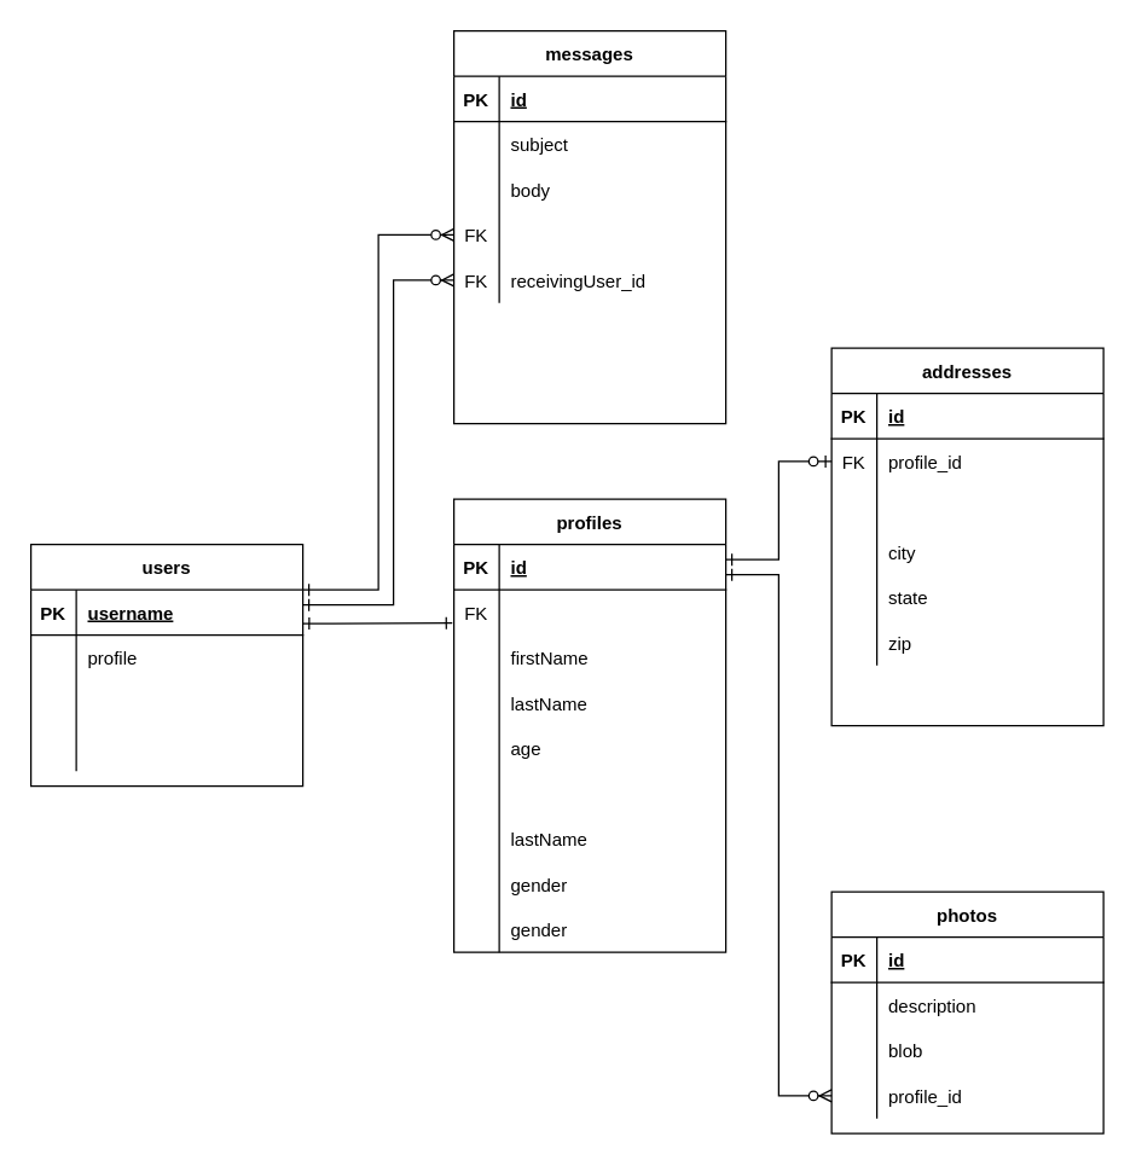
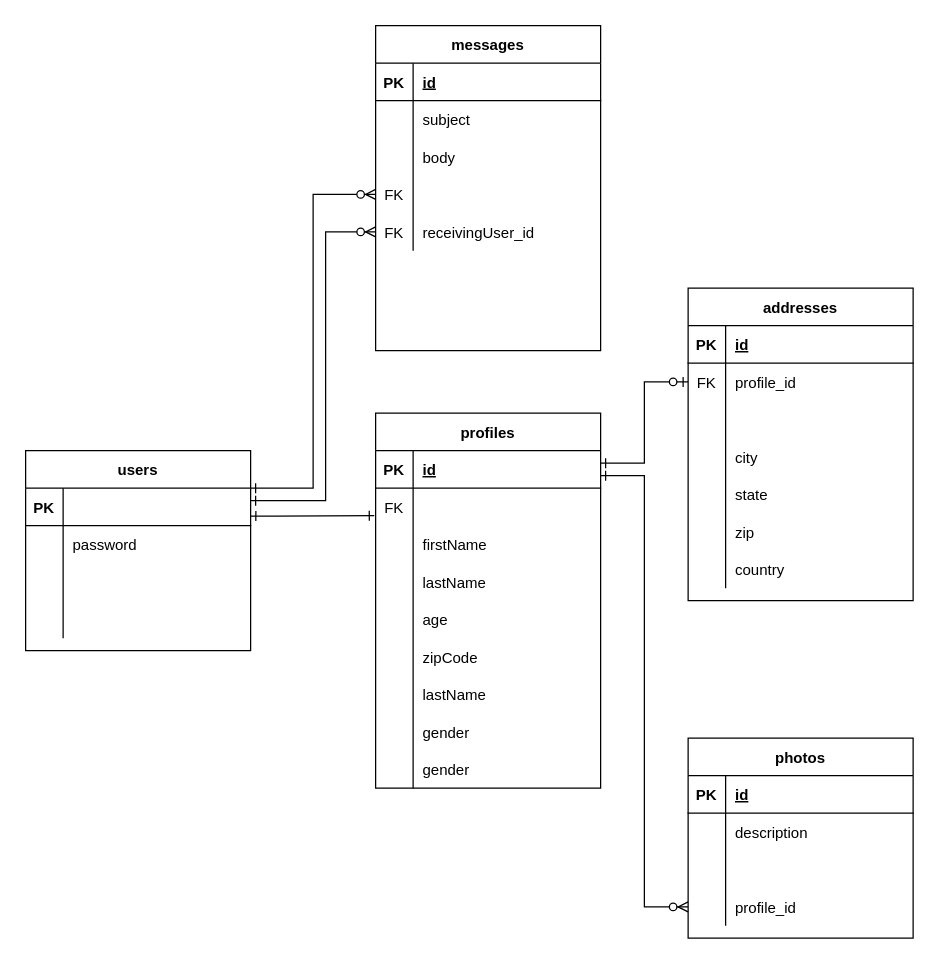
  <mxCell id="0" />
  <mxCell id="1" parent="0" />
  <mxCell id="2" value="users" style="shape=table;startSize=30;container=1;collapsible=1;childLayout=tableLayout;fixedRows=1;rowLines=0;fontStyle=1;align=center;resizeLast=1;" vertex="1" parent="1"><mxGeometry x="20" y="360" width="180" height="160" as="geometry" /></mxCell>
  <mxCell id="3" value="" style="shape=partialRectangle;collapsible=0;dropTarget=0;pointerEvents=0;fillColor=none;top=0;left=0;bottom=1;right=0;points=[[0,0.5],[1,0.5]];portConstraint=eastwest;" vertex="1" parent="2"><mxGeometry y="30" width="180" height="30" as="geometry" /></mxCell>
  <mxCell id="4" value="PK" style="shape=partialRectangle;connectable=0;fillColor=none;top=0;left=0;bottom=0;right=0;fontStyle=1;overflow=hidden;" vertex="1" parent="3"><mxGeometry width="30" height="30" as="geometry" /></mxCell>
- <mxCell id="5" value="username" style="shape=partialRectangle;connectable=0;fillColor=none;top=0;left=0;bottom=0;right=0;align=left;spacingLeft=6;fontStyle=5;overflow=hidden;" vertex="1" parent="3"><mxGeometry x="30" width="150" height="30" as="geometry" /></mxCell>
  <mxCell id="6" value="" style="shape=partialRectangle;collapsible=0;dropTarget=0;pointerEvents=0;fillColor=none;top=0;left=0;bottom=0;right=0;points=[[0,0.5],[1,0.5]];portConstraint=eastwest;" vertex="1" parent="2"><mxGeometry y="60" width="180" height="30" as="geometry" /></mxCell>
  <mxCell id="7" value="" style="shape=partialRectangle;connectable=0;fillColor=none;top=0;left=0;bottom=0;right=0;editable=1;overflow=hidden;" vertex="1" parent="6"><mxGeometry width="30" height="30" as="geometry" /></mxCell>
- <mxCell id="8" value="profile" style="shape=partialRectangle;connectable=0;fillColor=none;top=0;left=0;bottom=0;right=0;align=left;spacingLeft=6;overflow=hidden;" vertex="1" parent="6"><mxGeometry x="30" width="150" height="30" as="geometry" /></mxCell>
+ <mxCell id="8" value="password" style="shape=partialRectangle;connectable=0;fillColor=none;top=0;left=0;bottom=0;right=0;align=left;spacingLeft=6;overflow=hidden;" vertex="1" parent="6"><mxGeometry x="30" width="150" height="30" as="geometry" /></mxCell>
  <mxCell id="9" value="" style="shape=partialRectangle;collapsible=0;dropTarget=0;pointerEvents=0;fillColor=none;top=0;left=0;bottom=0;right=0;points=[[0,0.5],[1,0.5]];portConstraint=eastwest;" vertex="1" parent="2"><mxGeometry y="90" width="180" height="30" as="geometry" /></mxCell>
  <mxCell id="10" value="" style="shape=partialRectangle;connectable=0;fillColor=none;top=0;left=0;bottom=0;right=0;editable=1;overflow=hidden;" vertex="1" parent="9"><mxGeometry width="30" height="30" as="geometry" /></mxCell>
  <mxCell id="11" value="" style="shape=partialRectangle;connectable=0;fillColor=none;top=0;left=0;bottom=0;right=0;align=left;spacingLeft=6;overflow=hidden;" vertex="1" parent="9"><mxGeometry x="30" width="150" height="30" as="geometry" /></mxCell>
  <mxCell id="12" value="" style="shape=partialRectangle;collapsible=0;dropTarget=0;pointerEvents=0;fillColor=none;top=0;left=0;bottom=0;right=0;points=[[0,0.5],[1,0.5]];portConstraint=eastwest;" vertex="1" parent="2"><mxGeometry y="120" width="180" height="30" as="geometry" /></mxCell>
  <mxCell id="13" value="" style="shape=partialRectangle;connectable=0;fillColor=none;top=0;left=0;bottom=0;right=0;editable=1;overflow=hidden;" vertex="1" parent="12"><mxGeometry width="30" height="30" as="geometry" /></mxCell>
  <mxCell id="14" value="" style="shape=partialRectangle;connectable=0;fillColor=none;top=0;left=0;bottom=0;right=0;align=left;spacingLeft=6;overflow=hidden;" vertex="1" parent="12"><mxGeometry x="30" width="150" height="30" as="geometry" /></mxCell>
  <mxCell id="15" style="edgeStyle=orthogonalEdgeStyle;rounded=0;orthogonalLoop=1;jettySize=auto;html=1;startArrow=ERzeroToMany;startFill=1;endArrow=ERone;endFill=0;exitX=0;exitY=0.5;exitDx=0;exitDy=0;" edge="1" parent="1" source="26" target="3"><mxGeometry relative="1" as="geometry"><Array as="points"><mxPoint x="250" y="155" /><mxPoint x="250" y="390" /></Array></mxGeometry></mxCell>
  <mxCell id="16" value="messages" style="shape=table;startSize=30;container=1;collapsible=1;childLayout=tableLayout;fixedRows=1;rowLines=0;fontStyle=1;align=center;resizeLast=1;" vertex="1" parent="1"><mxGeometry x="300" y="20" width="180" height="260" as="geometry" /></mxCell>
  <mxCell id="17" value="" style="shape=partialRectangle;collapsible=0;dropTarget=0;pointerEvents=0;fillColor=none;top=0;left=0;bottom=1;right=0;points=[[0,0.5],[1,0.5]];portConstraint=eastwest;" vertex="1" parent="16"><mxGeometry y="30" width="180" height="30" as="geometry" /></mxCell>
  <mxCell id="18" value="PK" style="shape=partialRectangle;connectable=0;fillColor=none;top=0;left=0;bottom=0;right=0;fontStyle=1;overflow=hidden;" vertex="1" parent="17"><mxGeometry width="30" height="30" as="geometry" /></mxCell>
  <mxCell id="19" value="id" style="shape=partialRectangle;connectable=0;fillColor=none;top=0;left=0;bottom=0;right=0;align=left;spacingLeft=6;fontStyle=5;overflow=hidden;" vertex="1" parent="17"><mxGeometry x="30" width="150" height="30" as="geometry" /></mxCell>
  <mxCell id="20" value="" style="shape=partialRectangle;collapsible=0;dropTarget=0;pointerEvents=0;fillColor=none;top=0;left=0;bottom=0;right=0;points=[[0,0.5],[1,0.5]];portConstraint=eastwest;" vertex="1" parent="16"><mxGeometry y="60" width="180" height="30" as="geometry" /></mxCell>
  <mxCell id="21" value="" style="shape=partialRectangle;connectable=0;fillColor=none;top=0;left=0;bottom=0;right=0;editable=1;overflow=hidden;" vertex="1" parent="20"><mxGeometry width="30" height="30" as="geometry" /></mxCell>
  <mxCell id="22" value="subject" style="shape=partialRectangle;connectable=0;fillColor=none;top=0;left=0;bottom=0;right=0;align=left;spacingLeft=6;overflow=hidden;" vertex="1" parent="20"><mxGeometry x="30" width="150" height="30" as="geometry" /></mxCell>
  <mxCell id="23" value="" style="shape=partialRectangle;collapsible=0;dropTarget=0;pointerEvents=0;fillColor=none;top=0;left=0;bottom=0;right=0;points=[[0,0.5],[1,0.5]];portConstraint=eastwest;" vertex="1" parent="16"><mxGeometry y="90" width="180" height="30" as="geometry" /></mxCell>
  <mxCell id="24" value="" style="shape=partialRectangle;connectable=0;fillColor=none;top=0;left=0;bottom=0;right=0;editable=1;overflow=hidden;" vertex="1" parent="23"><mxGeometry width="30" height="30" as="geometry" /></mxCell>
  <mxCell id="25" value="body" style="shape=partialRectangle;connectable=0;fillColor=none;top=0;left=0;bottom=0;right=0;align=left;spacingLeft=6;overflow=hidden;" vertex="1" parent="23"><mxGeometry x="30" width="150" height="30" as="geometry" /></mxCell>
  <mxCell id="26" value="" style="shape=partialRectangle;collapsible=0;dropTarget=0;pointerEvents=0;fillColor=none;top=0;left=0;bottom=0;right=0;points=[[0,0.5],[1,0.5]];portConstraint=eastwest;" vertex="1" parent="16"><mxGeometry y="120" width="180" height="30" as="geometry" /></mxCell>
  <mxCell id="27" value="FK" style="shape=partialRectangle;connectable=0;fillColor=none;top=0;left=0;bottom=0;right=0;editable=1;overflow=hidden;" vertex="1" parent="26"><mxGeometry width="30" height="30" as="geometry" /></mxCell>
  <mxCell id="28" value="" style="shape=partialRectangle;collapsible=0;dropTarget=0;pointerEvents=0;fillColor=none;top=0;left=0;bottom=0;right=0;points=[[0,0.5],[1,0.5]];portConstraint=eastwest;" vertex="1" parent="16"><mxGeometry y="150" width="180" height="30" as="geometry" /></mxCell>
  <mxCell id="29" value="FK" style="shape=partialRectangle;connectable=0;fillColor=none;top=0;left=0;bottom=0;right=0;editable=1;overflow=hidden;" vertex="1" parent="28"><mxGeometry width="30" height="30" as="geometry" /></mxCell>
  <mxCell id="30" value="receivingUser_id" style="shape=partialRectangle;connectable=0;fillColor=none;top=0;left=0;bottom=0;right=0;align=left;spacingLeft=6;overflow=hidden;" vertex="1" parent="28"><mxGeometry x="30" width="150" height="30" as="geometry" /></mxCell>
  <mxCell id="31" value="profiles" style="shape=table;startSize=30;container=1;collapsible=1;childLayout=tableLayout;fixedRows=1;rowLines=0;fontStyle=1;align=center;resizeLast=1;" vertex="1" parent="1"><mxGeometry x="300" y="330" width="180" height="300" as="geometry" /></mxCell>
  <mxCell id="32" value="" style="shape=partialRectangle;collapsible=0;dropTarget=0;pointerEvents=0;fillColor=none;top=0;left=0;bottom=1;right=0;points=[[0,0.5],[1,0.5]];portConstraint=eastwest;" vertex="1" parent="31"><mxGeometry y="30" width="180" height="30" as="geometry" /></mxCell>
  <mxCell id="33" value="PK" style="shape=partialRectangle;connectable=0;fillColor=none;top=0;left=0;bottom=0;right=0;fontStyle=1;overflow=hidden;" vertex="1" parent="32"><mxGeometry width="30" height="30" as="geometry" /></mxCell>
  <mxCell id="34" value="id" style="shape=partialRectangle;connectable=0;fillColor=none;top=0;left=0;bottom=0;right=0;align=left;spacingLeft=6;fontStyle=5;overflow=hidden;" vertex="1" parent="32"><mxGeometry x="30" width="150" height="30" as="geometry" /></mxCell>
  <mxCell id="35" value="" style="shape=partialRectangle;collapsible=0;dropTarget=0;pointerEvents=0;fillColor=none;top=0;left=0;bottom=0;right=0;points=[[0,0.5],[1,0.5]];portConstraint=eastwest;" vertex="1" parent="31"><mxGeometry y="60" width="180" height="30" as="geometry" /></mxCell>
  <mxCell id="36" value="FK" style="shape=partialRectangle;connectable=0;fillColor=none;top=0;left=0;bottom=0;right=0;editable=1;overflow=hidden;" vertex="1" parent="35"><mxGeometry width="30" height="30" as="geometry" /></mxCell>
  <mxCell id="37" value="" style="shape=partialRectangle;collapsible=0;dropTarget=0;pointerEvents=0;fillColor=none;top=0;left=0;bottom=0;right=0;points=[[0,0.5],[1,0.5]];portConstraint=eastwest;" vertex="1" parent="31"><mxGeometry y="90" width="180" height="30" as="geometry" /></mxCell>
  <mxCell id="38" value="" style="shape=partialRectangle;connectable=0;fillColor=none;top=0;left=0;bottom=0;right=0;editable=1;overflow=hidden;" vertex="1" parent="37"><mxGeometry width="30" height="30" as="geometry" /></mxCell>
  <mxCell id="39" value="firstName" style="shape=partialRectangle;connectable=0;fillColor=none;top=0;left=0;bottom=0;right=0;align=left;spacingLeft=6;overflow=hidden;" vertex="1" parent="37"><mxGeometry x="30" width="150" height="30" as="geometry" /></mxCell>
  <mxCell id="40" value="" style="shape=partialRectangle;collapsible=0;dropTarget=0;pointerEvents=0;fillColor=none;top=0;left=0;bottom=0;right=0;points=[[0,0.5],[1,0.5]];portConstraint=eastwest;" vertex="1" parent="31"><mxGeometry y="120" width="180" height="30" as="geometry" /></mxCell>
  <mxCell id="41" value="" style="shape=partialRectangle;connectable=0;fillColor=none;top=0;left=0;bottom=0;right=0;editable=1;overflow=hidden;" vertex="1" parent="40"><mxGeometry width="30" height="30" as="geometry" /></mxCell>
  <mxCell id="42" value="lastName" style="shape=partialRectangle;connectable=0;fillColor=none;top=0;left=0;bottom=0;right=0;align=left;spacingLeft=6;overflow=hidden;" vertex="1" parent="40"><mxGeometry x="30" width="150" height="30" as="geometry" /></mxCell>
  <mxCell id="43" value="" style="shape=partialRectangle;collapsible=0;dropTarget=0;pointerEvents=0;fillColor=none;top=0;left=0;bottom=0;right=0;points=[[0,0.5],[1,0.5]];portConstraint=eastwest;" vertex="1" parent="31"><mxGeometry y="150" width="180" height="30" as="geometry" /></mxCell>
  <mxCell id="44" value="" style="shape=partialRectangle;connectable=0;fillColor=none;top=0;left=0;bottom=0;right=0;editable=1;overflow=hidden;" vertex="1" parent="43"><mxGeometry width="30" height="30" as="geometry" /></mxCell>
  <mxCell id="45" value="age" style="shape=partialRectangle;connectable=0;fillColor=none;top=0;left=0;bottom=0;right=0;align=left;spacingLeft=6;overflow=hidden;" vertex="1" parent="43"><mxGeometry x="30" width="150" height="30" as="geometry" /></mxCell>
  <mxCell id="46" value="" style="shape=partialRectangle;collapsible=0;dropTarget=0;pointerEvents=0;fillColor=none;top=0;left=0;bottom=0;right=0;points=[[0,0.5],[1,0.5]];portConstraint=eastwest;" vertex="1" parent="31"><mxGeometry y="180" width="180" height="30" as="geometry" /></mxCell>
  <mxCell id="47" value="" style="shape=partialRectangle;connectable=0;fillColor=none;top=0;left=0;bottom=0;right=0;editable=1;overflow=hidden;" vertex="1" parent="46"><mxGeometry width="30" height="30" as="geometry" /></mxCell>
+ <mxCell id="48" value="zipCode" style="shape=partialRectangle;connectable=0;fillColor=none;top=0;left=0;bottom=0;right=0;align=left;spacingLeft=6;overflow=hidden;" vertex="1" parent="46"><mxGeometry x="30" width="150" height="30" as="geometry" /></mxCell>
  <mxCell id="49" value="" style="shape=partialRectangle;collapsible=0;dropTarget=0;pointerEvents=0;fillColor=none;top=0;left=0;bottom=0;right=0;points=[[0,0.5],[1,0.5]];portConstraint=eastwest;" vertex="1" parent="31"><mxGeometry y="210" width="180" height="30" as="geometry" /></mxCell>
  <mxCell id="50" value="" style="shape=partialRectangle;connectable=0;fillColor=none;top=0;left=0;bottom=0;right=0;editable=1;overflow=hidden;" vertex="1" parent="49"><mxGeometry width="30" height="30" as="geometry" /></mxCell>
  <mxCell id="51" value="lastName" style="shape=partialRectangle;connectable=0;fillColor=none;top=0;left=0;bottom=0;right=0;align=left;spacingLeft=6;overflow=hidden;" vertex="1" parent="49"><mxGeometry x="30" width="150" height="30" as="geometry" /></mxCell>
  <mxCell id="52" value="" style="shape=partialRectangle;collapsible=0;dropTarget=0;pointerEvents=0;fillColor=none;top=0;left=0;bottom=0;right=0;points=[[0,0.5],[1,0.5]];portConstraint=eastwest;" vertex="1" parent="31"><mxGeometry y="240" width="180" height="30" as="geometry" /></mxCell>
  <mxCell id="53" value="" style="shape=partialRectangle;connectable=0;fillColor=none;top=0;left=0;bottom=0;right=0;editable=1;overflow=hidden;" vertex="1" parent="52"><mxGeometry width="30" height="30" as="geometry" /></mxCell>
  <mxCell id="54" value="gender" style="shape=partialRectangle;connectable=0;fillColor=none;top=0;left=0;bottom=0;right=0;align=left;spacingLeft=6;overflow=hidden;" vertex="1" parent="52"><mxGeometry x="30" width="150" height="30" as="geometry" /></mxCell>
  <mxCell id="55" value="" style="shape=partialRectangle;collapsible=0;dropTarget=0;pointerEvents=0;fillColor=none;top=0;left=0;bottom=0;right=0;points=[[0,0.5],[1,0.5]];portConstraint=eastwest;" vertex="1" parent="31"><mxGeometry y="270" width="180" height="30" as="geometry" /></mxCell>
  <mxCell id="56" value="" style="shape=partialRectangle;connectable=0;fillColor=none;top=0;left=0;bottom=0;right=0;editable=1;overflow=hidden;" vertex="1" parent="55"><mxGeometry width="30" height="30" as="geometry" /></mxCell>
  <mxCell id="57" value="gender" style="shape=partialRectangle;connectable=0;fillColor=none;top=0;left=0;bottom=0;right=0;align=left;spacingLeft=6;overflow=hidden;" vertex="1" parent="55"><mxGeometry x="30" width="150" height="30" as="geometry" /></mxCell>
  <mxCell id="58" value="addresses" style="shape=table;startSize=30;container=1;collapsible=1;childLayout=tableLayout;fixedRows=1;rowLines=0;fontStyle=1;align=center;resizeLast=1;" vertex="1" parent="1"><mxGeometry x="550" y="230" width="180" height="250" as="geometry" /></mxCell>
  <mxCell id="59" value="" style="shape=partialRectangle;collapsible=0;dropTarget=0;pointerEvents=0;fillColor=none;top=0;left=0;bottom=1;right=0;points=[[0,0.5],[1,0.5]];portConstraint=eastwest;" vertex="1" parent="58"><mxGeometry y="30" width="180" height="30" as="geometry" /></mxCell>
  <mxCell id="60" value="PK" style="shape=partialRectangle;connectable=0;fillColor=none;top=0;left=0;bottom=0;right=0;fontStyle=1;overflow=hidden;" vertex="1" parent="59"><mxGeometry width="30" height="30" as="geometry" /></mxCell>
  <mxCell id="61" value="id" style="shape=partialRectangle;connectable=0;fillColor=none;top=0;left=0;bottom=0;right=0;align=left;spacingLeft=6;fontStyle=5;overflow=hidden;" vertex="1" parent="59"><mxGeometry x="30" width="150" height="30" as="geometry" /></mxCell>
  <mxCell id="62" value="" style="shape=partialRectangle;collapsible=0;dropTarget=0;pointerEvents=0;fillColor=none;top=0;left=0;bottom=0;right=0;points=[[0,0.5],[1,0.5]];portConstraint=eastwest;" vertex="1" parent="58"><mxGeometry y="60" width="180" height="30" as="geometry" /></mxCell>
  <mxCell id="63" value="FK" style="shape=partialRectangle;connectable=0;fillColor=none;top=0;left=0;bottom=0;right=0;editable=1;overflow=hidden;" vertex="1" parent="62"><mxGeometry width="30" height="30" as="geometry" /></mxCell>
  <mxCell id="64" value="profile_id" style="shape=partialRectangle;connectable=0;fillColor=none;top=0;left=0;bottom=0;right=0;align=left;spacingLeft=6;overflow=hidden;" vertex="1" parent="62"><mxGeometry x="30" width="150" height="30" as="geometry" /></mxCell>
  <mxCell id="65" value="" style="shape=partialRectangle;collapsible=0;dropTarget=0;pointerEvents=0;fillColor=none;top=0;left=0;bottom=0;right=0;points=[[0,0.5],[1,0.5]];portConstraint=eastwest;" vertex="1" parent="58"><mxGeometry y="90" width="180" height="30" as="geometry" /></mxCell>
  <mxCell id="66" value="" style="shape=partialRectangle;connectable=0;fillColor=none;top=0;left=0;bottom=0;right=0;editable=1;overflow=hidden;" vertex="1" parent="65"><mxGeometry width="30" height="30" as="geometry" /></mxCell>
  <mxCell id="67" value="" style="shape=partialRectangle;collapsible=0;dropTarget=0;pointerEvents=0;fillColor=none;top=0;left=0;bottom=0;right=0;points=[[0,0.5],[1,0.5]];portConstraint=eastwest;" vertex="1" parent="58"><mxGeometry y="120" width="180" height="30" as="geometry" /></mxCell>
  <mxCell id="68" value="" style="shape=partialRectangle;connectable=0;fillColor=none;top=0;left=0;bottom=0;right=0;editable=1;overflow=hidden;" vertex="1" parent="67"><mxGeometry width="30" height="30" as="geometry" /></mxCell>
  <mxCell id="69" value="city" style="shape=partialRectangle;connectable=0;fillColor=none;top=0;left=0;bottom=0;right=0;align=left;spacingLeft=6;overflow=hidden;" vertex="1" parent="67"><mxGeometry x="30" width="150" height="30" as="geometry" /></mxCell>
  <mxCell id="70" value="" style="shape=partialRectangle;collapsible=0;dropTarget=0;pointerEvents=0;fillColor=none;top=0;left=0;bottom=0;right=0;points=[[0,0.5],[1,0.5]];portConstraint=eastwest;" vertex="1" parent="58"><mxGeometry y="150" width="180" height="30" as="geometry" /></mxCell>
  <mxCell id="71" value="" style="shape=partialRectangle;connectable=0;fillColor=none;top=0;left=0;bottom=0;right=0;editable=1;overflow=hidden;" vertex="1" parent="70"><mxGeometry width="30" height="30" as="geometry" /></mxCell>
  <mxCell id="72" value="state" style="shape=partialRectangle;connectable=0;fillColor=none;top=0;left=0;bottom=0;right=0;align=left;spacingLeft=6;overflow=hidden;" vertex="1" parent="70"><mxGeometry x="30" width="150" height="30" as="geometry" /></mxCell>
  <mxCell id="73" value="" style="shape=partialRectangle;collapsible=0;dropTarget=0;pointerEvents=0;fillColor=none;top=0;left=0;bottom=0;right=0;points=[[0,0.5],[1,0.5]];portConstraint=eastwest;" vertex="1" parent="58"><mxGeometry y="180" width="180" height="30" as="geometry" /></mxCell>
  <mxCell id="74" value="" style="shape=partialRectangle;connectable=0;fillColor=none;top=0;left=0;bottom=0;right=0;editable=1;overflow=hidden;" vertex="1" parent="73"><mxGeometry width="30" height="30" as="geometry" /></mxCell>
  <mxCell id="75" value="zip" style="shape=partialRectangle;connectable=0;fillColor=none;top=0;left=0;bottom=0;right=0;align=left;spacingLeft=6;overflow=hidden;" vertex="1" parent="73"><mxGeometry x="30" width="150" height="30" as="geometry" /></mxCell>
  <mxCell id="76" value="" style="shape=partialRectangle;collapsible=0;dropTarget=0;pointerEvents=0;fillColor=none;top=0;left=0;bottom=0;right=0;points=[[0,0.5],[1,0.5]];portConstraint=eastwest;" vertex="1" parent="58"><mxGeometry y="210" width="180" height="30" as="geometry" /></mxCell>
  <mxCell id="77" value="" style="shape=partialRectangle;connectable=0;fillColor=none;top=0;left=0;bottom=0;right=0;editable=1;overflow=hidden;" vertex="1" parent="76"><mxGeometry width="30" height="30" as="geometry" /></mxCell>
+ <mxCell id="78" value="country" style="shape=partialRectangle;connectable=0;fillColor=none;top=0;left=0;bottom=0;right=0;align=left;spacingLeft=6;overflow=hidden;" vertex="1" parent="76"><mxGeometry x="30" width="150" height="30" as="geometry" /></mxCell>
  <mxCell id="79" style="edgeStyle=orthogonalEdgeStyle;rounded=0;orthogonalLoop=1;jettySize=auto;html=1;exitX=1.001;exitY=0.745;exitDx=0;exitDy=0;entryX=-0.006;entryY=0.736;entryDx=0;entryDy=0;startArrow=ERone;startFill=0;endArrow=ERone;endFill=0;exitPerimeter=0;entryPerimeter=0;" edge="1" parent="1" source="3" target="35"><mxGeometry relative="1" as="geometry"><Array as="points"><mxPoint x="220" y="412" /></Array></mxGeometry></mxCell>
  <mxCell id="80" style="edgeStyle=orthogonalEdgeStyle;rounded=0;orthogonalLoop=1;jettySize=auto;html=1;startArrow=ERzeroToMany;startFill=1;endArrow=ERone;endFill=0;" edge="1" parent="1" source="28" target="3"><mxGeometry relative="1" as="geometry"><mxPoint x="350" y="-165" as="sourcePoint" /><mxPoint x="250" y="135" as="targetPoint" /><Array as="points"><mxPoint x="260" y="185" /><mxPoint x="260" y="400" /></Array></mxGeometry></mxCell>
  <mxCell id="81" style="edgeStyle=orthogonalEdgeStyle;rounded=0;orthogonalLoop=1;jettySize=auto;html=1;startArrow=ERone;startFill=0;endArrow=ERzeroToOne;endFill=1;" edge="1" parent="1" source="32" target="62"><mxGeometry relative="1" as="geometry"><Array as="points"><mxPoint x="515" y="370" /><mxPoint x="515" y="305" /></Array></mxGeometry></mxCell>
  <mxCell id="82" value="photos" style="shape=table;startSize=30;container=1;collapsible=1;childLayout=tableLayout;fixedRows=1;rowLines=0;fontStyle=1;align=center;resizeLast=1;" vertex="1" parent="1"><mxGeometry x="550" y="590" width="180" height="160" as="geometry" /></mxCell>
  <mxCell id="83" value="" style="shape=partialRectangle;collapsible=0;dropTarget=0;pointerEvents=0;fillColor=none;top=0;left=0;bottom=1;right=0;points=[[0,0.5],[1,0.5]];portConstraint=eastwest;" vertex="1" parent="82"><mxGeometry y="30" width="180" height="30" as="geometry" /></mxCell>
  <mxCell id="84" value="PK" style="shape=partialRectangle;connectable=0;fillColor=none;top=0;left=0;bottom=0;right=0;fontStyle=1;overflow=hidden;" vertex="1" parent="83"><mxGeometry width="30" height="30" as="geometry" /></mxCell>
  <mxCell id="85" value="id" style="shape=partialRectangle;connectable=0;fillColor=none;top=0;left=0;bottom=0;right=0;align=left;spacingLeft=6;fontStyle=5;overflow=hidden;" vertex="1" parent="83"><mxGeometry x="30" width="150" height="30" as="geometry" /></mxCell>
  <mxCell id="86" value="" style="shape=partialRectangle;collapsible=0;dropTarget=0;pointerEvents=0;fillColor=none;top=0;left=0;bottom=0;right=0;points=[[0,0.5],[1,0.5]];portConstraint=eastwest;" vertex="1" parent="82"><mxGeometry y="60" width="180" height="30" as="geometry" /></mxCell>
  <mxCell id="87" value="" style="shape=partialRectangle;connectable=0;fillColor=none;top=0;left=0;bottom=0;right=0;editable=1;overflow=hidden;" vertex="1" parent="86"><mxGeometry width="30" height="30" as="geometry" /></mxCell>
  <mxCell id="88" value="description" style="shape=partialRectangle;connectable=0;fillColor=none;top=0;left=0;bottom=0;right=0;align=left;spacingLeft=6;overflow=hidden;" vertex="1" parent="86"><mxGeometry x="30" width="150" height="30" as="geometry" /></mxCell>
  <mxCell id="89" value="" style="shape=partialRectangle;collapsible=0;dropTarget=0;pointerEvents=0;fillColor=none;top=0;left=0;bottom=0;right=0;points=[[0,0.5],[1,0.5]];portConstraint=eastwest;" vertex="1" parent="82"><mxGeometry y="90" width="180" height="30" as="geometry" /></mxCell>
  <mxCell id="90" value="" style="shape=partialRectangle;connectable=0;fillColor=none;top=0;left=0;bottom=0;right=0;editable=1;overflow=hidden;" vertex="1" parent="89"><mxGeometry width="30" height="30" as="geometry" /></mxCell>
- <mxCell id="91" value="blob" style="shape=partialRectangle;connectable=0;fillColor=none;top=0;left=0;bottom=0;right=0;align=left;spacingLeft=6;overflow=hidden;" vertex="1" parent="89"><mxGeometry x="30" width="150" height="30" as="geometry" /></mxCell>
  <mxCell id="92" value="" style="shape=partialRectangle;collapsible=0;dropTarget=0;pointerEvents=0;fillColor=none;top=0;left=0;bottom=0;right=0;points=[[0,0.5],[1,0.5]];portConstraint=eastwest;" vertex="1" parent="82"><mxGeometry y="120" width="180" height="30" as="geometry" /></mxCell>
  <mxCell id="93" value="" style="shape=partialRectangle;connectable=0;fillColor=none;top=0;left=0;bottom=0;right=0;editable=1;overflow=hidden;" vertex="1" parent="92"><mxGeometry width="30" height="30" as="geometry" /></mxCell>
  <mxCell id="94" value="profile_id" style="shape=partialRectangle;connectable=0;fillColor=none;top=0;left=0;bottom=0;right=0;align=left;spacingLeft=6;overflow=hidden;" vertex="1" parent="92"><mxGeometry x="30" width="150" height="30" as="geometry" /></mxCell>
  <mxCell id="95" style="edgeStyle=orthogonalEdgeStyle;rounded=0;orthogonalLoop=1;jettySize=auto;html=1;startArrow=ERzeroToMany;startFill=1;endArrow=ERone;endFill=0;" edge="1" parent="1" source="92" target="32"><mxGeometry relative="1" as="geometry"><Array as="points"><mxPoint x="515" y="725" /><mxPoint x="515" y="380" /></Array></mxGeometry></mxCell>
